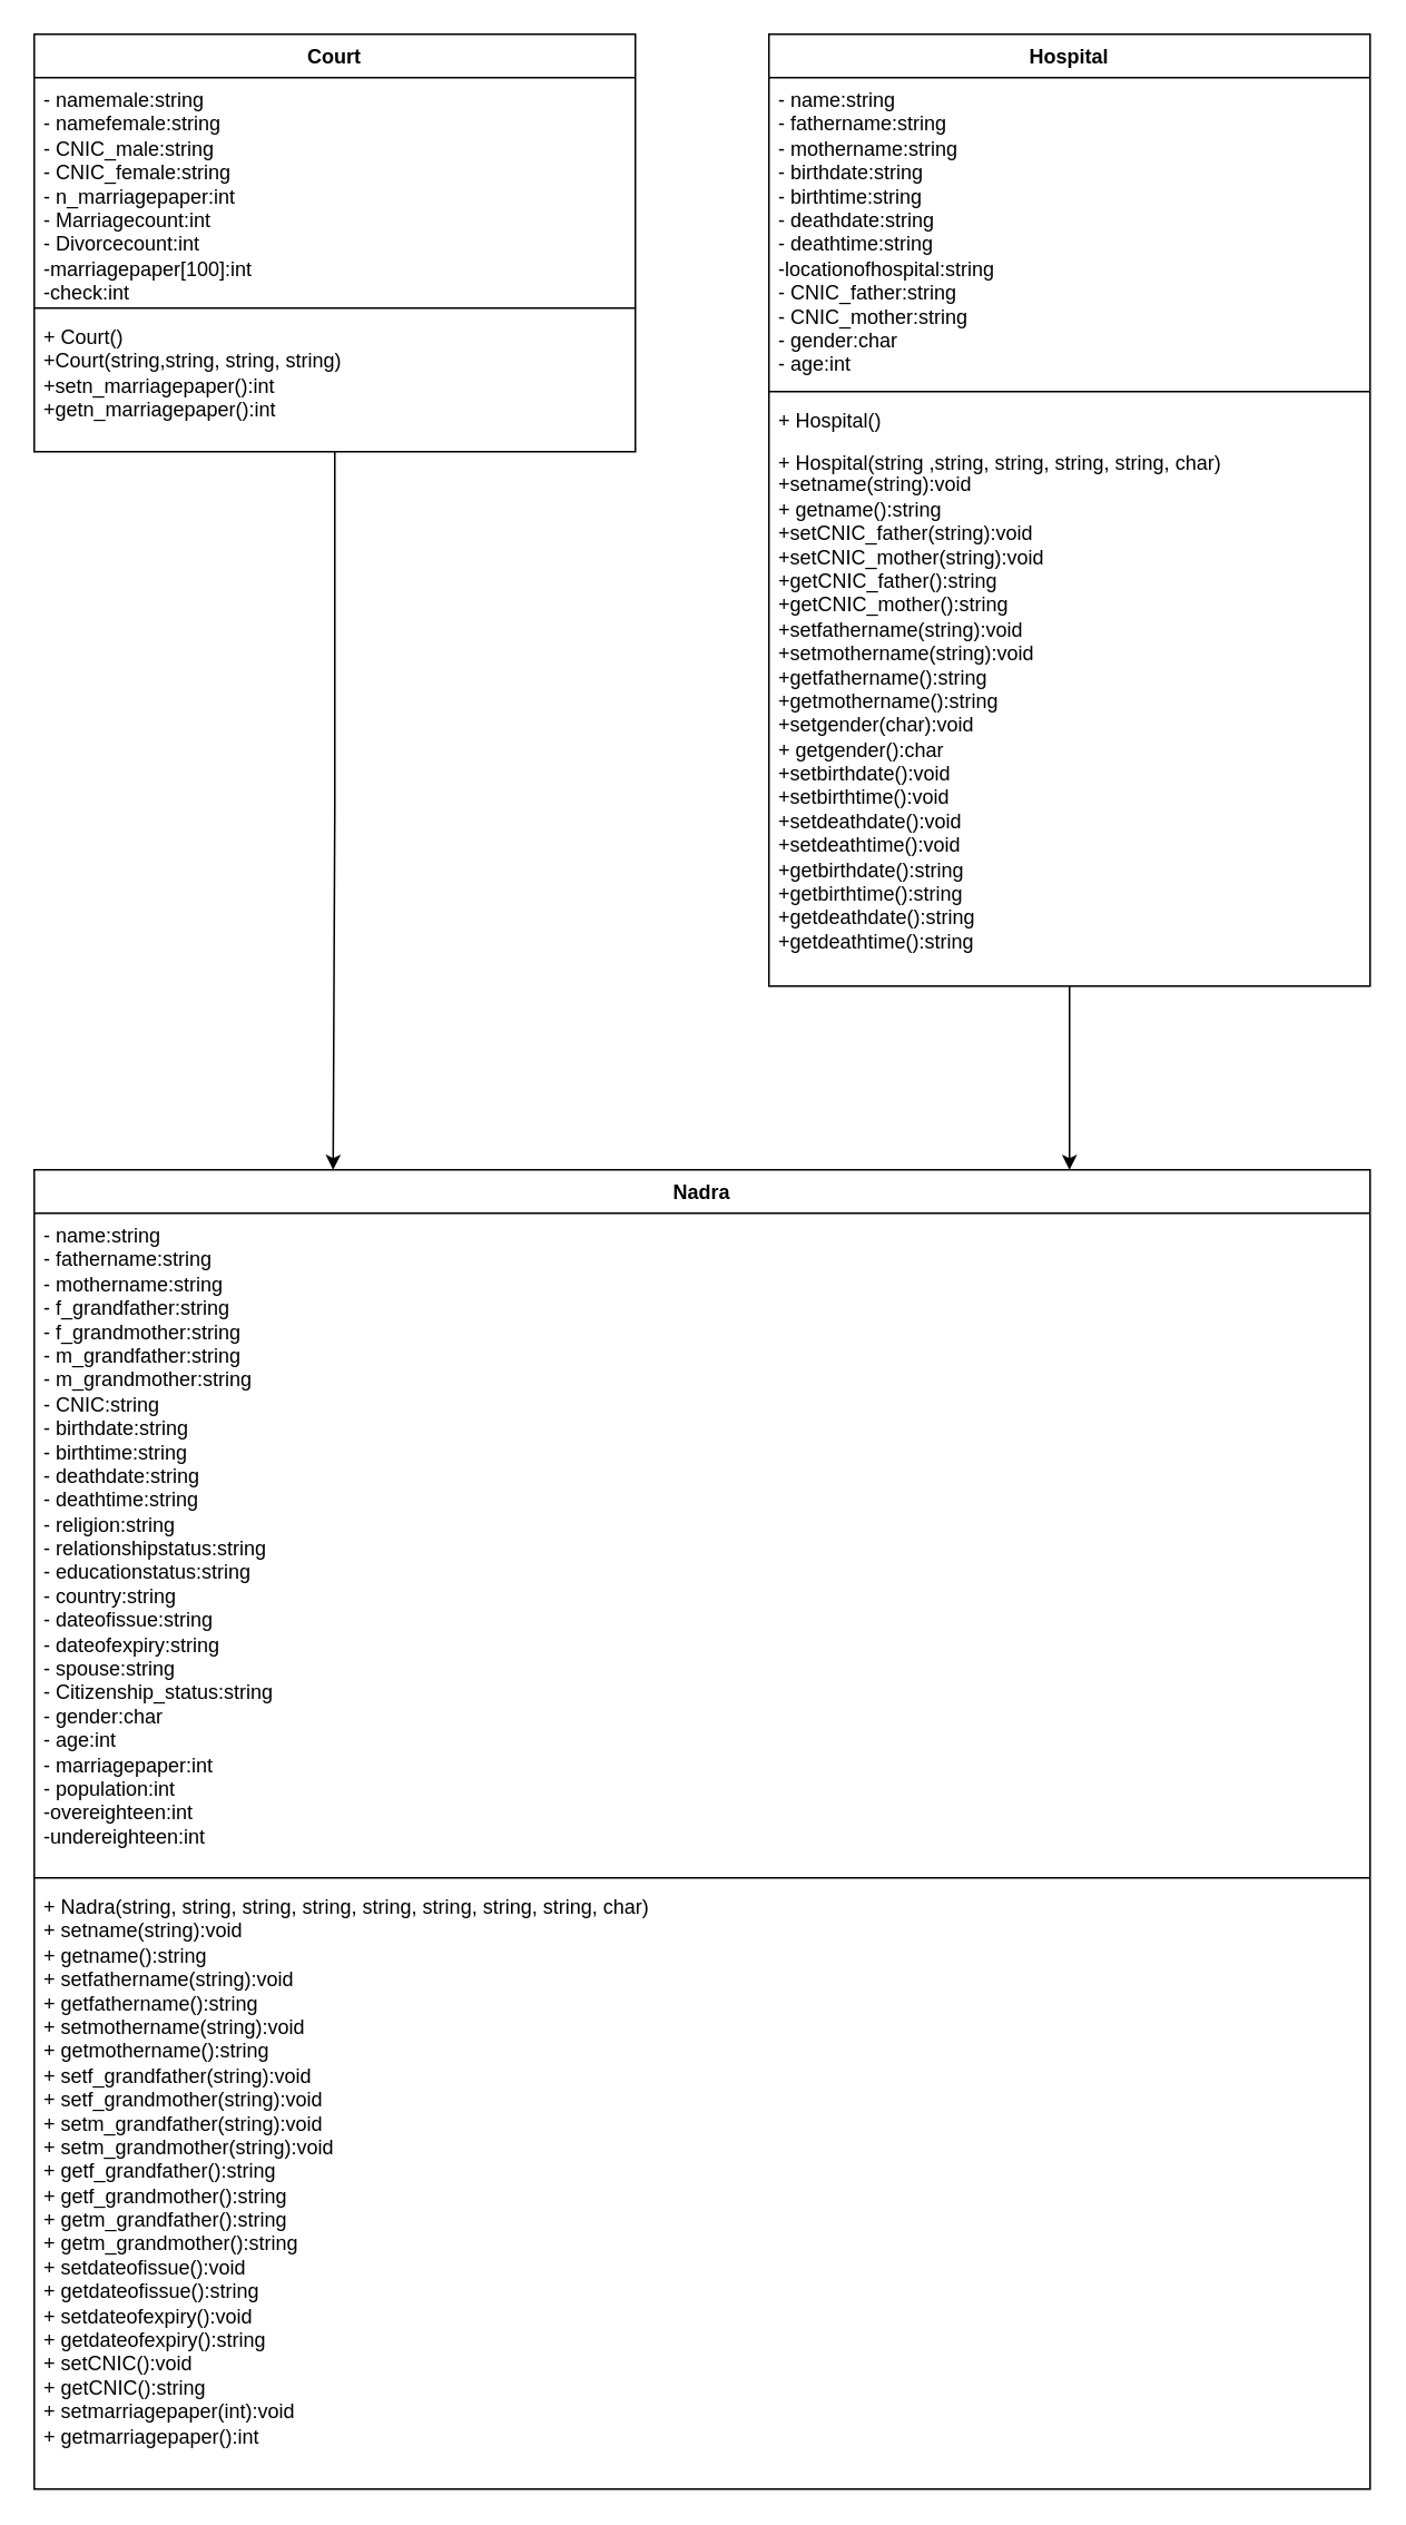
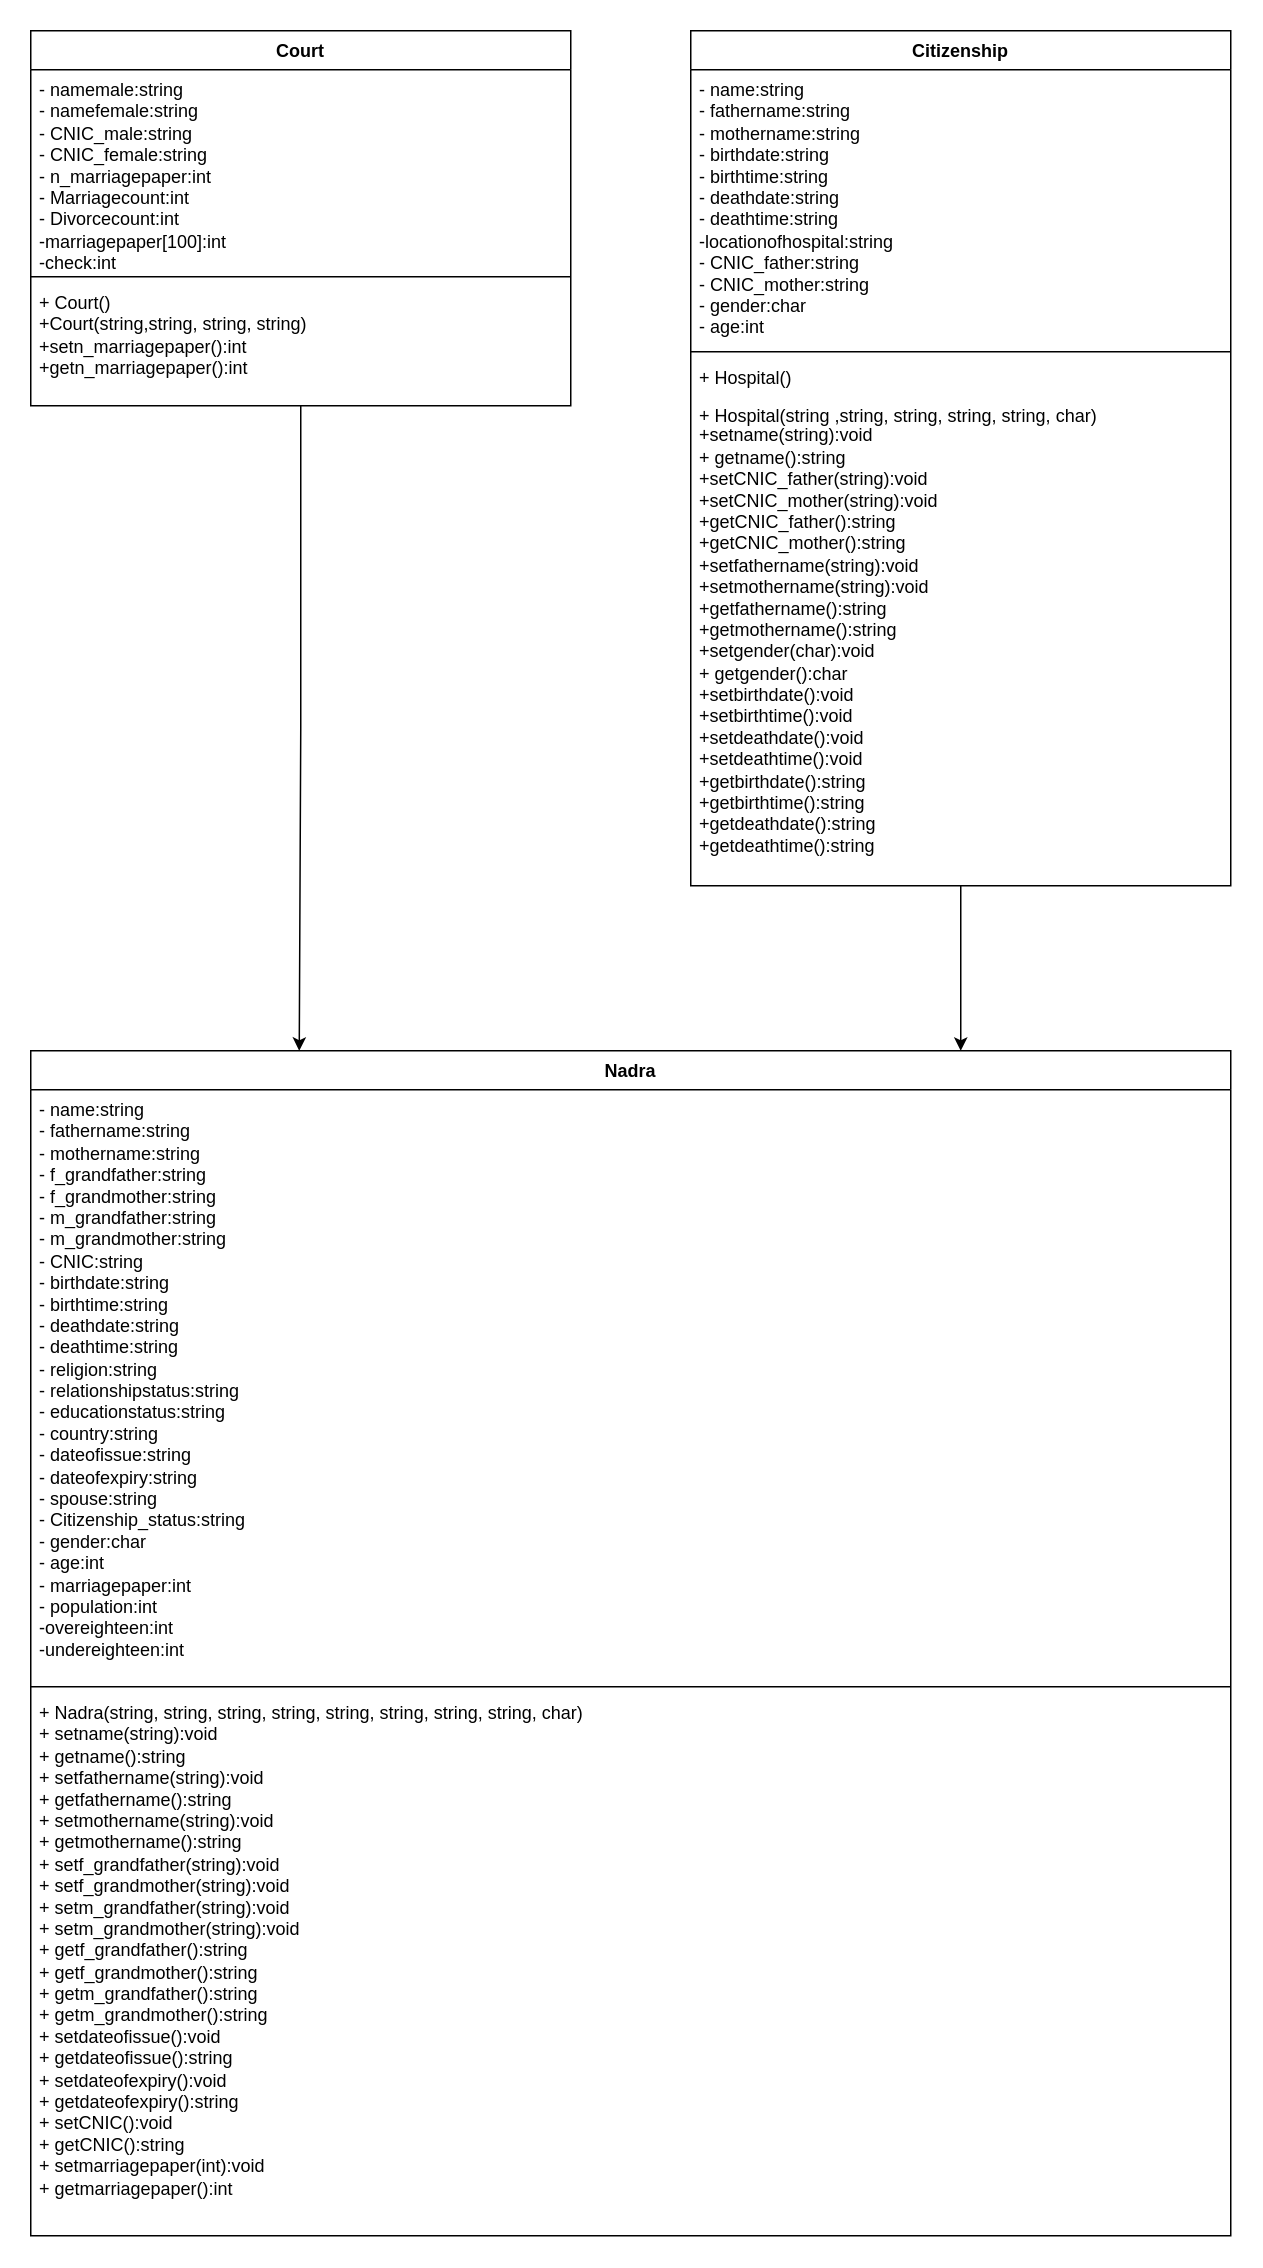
  <mxCell id="0" />
  <mxCell id="1" parent="0" />
  <mxCell id="2" value="Nadra" style="swimlane;fontStyle=1;align=center;verticalAlign=top;childLayout=stackLayout;horizontal=1;startSize=26;horizontalStack=0;resizeParent=1;resizeParentMax=0;resizeLast=0;collapsible=1;marginBottom=0;whiteSpace=wrap;html=1;" parent="1" vertex="1"><mxGeometry x="20" y="700" width="800" height="790" as="geometry"><mxRectangle x="160" y="720" width="70" height="30" as="alternateBounds" /></mxGeometry></mxCell>
  <mxCell id="3" value="&lt;div&gt;- name:string&lt;/div&gt;&lt;div&gt;- fathername:string&lt;/div&gt;&lt;div&gt;- mothername:string &lt;br&gt;&lt;/div&gt;&lt;div&gt;- f_grandfather:string&lt;/div&gt;&lt;div&gt;- f_grandmother:string&lt;/div&gt;&lt;div&gt;- m_grandfather:string&lt;/div&gt;&lt;div&gt;- m_grandmother:string&lt;/div&gt;&lt;div&gt;- CNIC:string&lt;/div&gt;&lt;div&gt;- birthdate:string&lt;/div&gt;&lt;div&gt;- birthtime:string&lt;/div&gt;&lt;div&gt;- deathdate:string&lt;/div&gt;&lt;div&gt;- deathtime:string&lt;/div&gt;&lt;div&gt;- religion:string&lt;/div&gt;&lt;div&gt;- relationshipstatus:string&lt;/div&gt;&lt;div&gt;- educationstatus:string&lt;/div&gt;&lt;div&gt;- country:string&lt;/div&gt;&lt;div&gt;- dateofissue:string&lt;/div&gt;&lt;div&gt;- dateofexpiry:string&lt;/div&gt;&lt;div&gt;- spouse:string&lt;/div&gt;&lt;div&gt;- Citizenship_status:string&lt;br&gt;&lt;/div&gt;&lt;div&gt;- gender:char&lt;/div&gt;&lt;div&gt;- age:int&lt;/div&gt;&lt;div&gt;- marriagepaper:int&lt;/div&gt;&lt;div&gt;- population:int&lt;br&gt;&lt;/div&gt;&lt;div&gt;-overeighteen:int&lt;/div&gt;&lt;div&gt;-undereighteen:int&lt;/div&gt;&lt;div&gt;&lt;br&gt;&lt;/div&gt;" style="text;strokeColor=none;fillColor=none;align=left;verticalAlign=top;spacingLeft=4;spacingRight=4;overflow=hidden;rotatable=0;points=[[0,0.5],[1,0.5]];portConstraint=eastwest;whiteSpace=wrap;html=1;" parent="2" vertex="1"><mxGeometry y="26" width="800" height="394" as="geometry" /></mxCell>
  <mxCell id="4" value="" style="line;strokeWidth=1;fillColor=none;align=left;verticalAlign=middle;spacingTop=-1;spacingLeft=3;spacingRight=3;rotatable=0;labelPosition=right;points=[];portConstraint=eastwest;strokeColor=inherit;" parent="2" vertex="1"><mxGeometry y="420" width="800" height="8" as="geometry" /></mxCell>
  <mxCell id="5" value="&lt;div&gt;+ Nadra(string, string, string, string, string, string, string, string, char)&lt;/div&gt;&lt;div&gt;+ setname(string):void&lt;/div&gt;&lt;div&gt;+ getname():string&lt;/div&gt;&lt;div&gt;+ setfathername(string):void&lt;/div&gt;&lt;div&gt;+ getfathername():string&lt;/div&gt;&lt;div&gt;+ setmothername(string):void&lt;/div&gt;&lt;div&gt;+ getmothername():string&lt;/div&gt;&lt;div&gt;+ setf_grandfather(string):void&lt;/div&gt;&lt;div&gt;+ setf_grandmother(string):void&lt;/div&gt;&lt;div&gt;+ setm_grandfather(string):void&lt;/div&gt;&lt;div&gt;+ setm_grandmother(string):void&lt;/div&gt;&lt;div&gt;+ getf_grandfather():string&lt;/div&gt;&lt;div&gt;+ getf_grandmother():string&lt;/div&gt;&lt;div&gt;+ getm_grandfather():string&lt;/div&gt;&lt;div&gt;+ getm_grandmother():string&lt;/div&gt;&lt;div&gt;+ setdateofissue():void&lt;/div&gt;&lt;div&gt;+ getdateofissue():string&lt;/div&gt;&lt;div&gt;+ setdateofexpiry():void&lt;/div&gt;&lt;div&gt;+ getdateofexpiry():string&lt;/div&gt;&lt;div&gt;+ setCNIC():void&lt;/div&gt;&lt;div&gt;+ getCNIC():string&lt;/div&gt;&lt;div&gt;+ setmarriagepaper(int):void&lt;/div&gt;&lt;div&gt;+ getmarriagepaper():int&lt;/div&gt;&lt;div&gt;&lt;br&gt;&lt;/div&gt;" style="text;strokeColor=none;fillColor=none;align=left;verticalAlign=top;spacingLeft=4;spacingRight=4;overflow=hidden;rotatable=0;points=[[0,0.5],[1,0.5]];portConstraint=eastwest;whiteSpace=wrap;html=1;" parent="2" vertex="1"><mxGeometry y="428" width="800" height="362" as="geometry" /></mxCell>
  <mxCell id="6" style="edgeStyle=orthogonalEdgeStyle;rounded=0;orthogonalLoop=1;jettySize=auto;html=1;" parent="1" source="7" edge="1"><mxGeometry relative="1" as="geometry"><mxPoint x="199" y="700" as="targetPoint" /></mxGeometry></mxCell>
  <mxCell id="7" value="Court" style="swimlane;fontStyle=1;align=center;verticalAlign=top;childLayout=stackLayout;horizontal=1;startSize=26;horizontalStack=0;resizeParent=1;resizeParentMax=0;resizeLast=0;collapsible=1;marginBottom=0;whiteSpace=wrap;html=1;" parent="1" vertex="1"><mxGeometry x="20" y="20" width="360" height="250" as="geometry"><mxRectangle x="160" y="40" width="70" height="30" as="alternateBounds" /></mxGeometry></mxCell>
  <mxCell id="8" value="&lt;div&gt;- namemale:string&lt;/div&gt;&lt;div&gt;- namefemale:string&lt;/div&gt;&lt;div&gt;- CNIC_male:string&lt;/div&gt;&lt;div&gt;- CNIC_female:string&lt;br&gt;&lt;/div&gt;&lt;div&gt;- n_marriagepaper:int&lt;/div&gt;&lt;div&gt;- Marriagecount:int&lt;/div&gt;&lt;div&gt;- Divorcecount:int&lt;/div&gt;&lt;div&gt;-marriagepaper[100]:int&lt;/div&gt;&lt;div&gt;-check:int&lt;/div&gt;&lt;p style=&quot;line-height: 100%; margin-bottom: 0in&quot;&gt;&lt;br&gt;&lt;br&gt;&lt;/p&gt;&lt;br&gt;&lt;br&gt;&lt;style class=&quot;native-dark-class-modified&quot; type=&quot;text/css&quot;&gt;p { line-height: 115%; margin-bottom: 0.1in; background: transparent }&lt;/style&gt;" style="text;strokeColor=none;fillColor=none;align=left;verticalAlign=top;spacingLeft=4;spacingRight=4;overflow=hidden;rotatable=0;points=[[0,0.5],[1,0.5]];portConstraint=eastwest;whiteSpace=wrap;html=1;" parent="7" vertex="1"><mxGeometry y="26" width="360" height="134" as="geometry" /></mxCell>
  <mxCell id="9" value="" style="line;strokeWidth=1;fillColor=none;align=left;verticalAlign=middle;spacingTop=-1;spacingLeft=3;spacingRight=3;rotatable=0;labelPosition=right;points=[];portConstraint=eastwest;strokeColor=inherit;" parent="7" vertex="1"><mxGeometry y="160" width="360" height="8" as="geometry" /></mxCell>
  <mxCell id="10" value="&lt;div&gt;+ Court()&lt;/div&gt;&lt;div&gt;+Court(string,string, string, string)&lt;/div&gt;&lt;div&gt;+setn_marriagepaper():int&lt;/div&gt;&lt;div&gt;+getn_marriagepaper():int&lt;/div&gt;&lt;p style=&quot;line-height: 100%; margin-bottom: 0in&quot;&gt;&lt;br&gt;&lt;br&gt;&lt;br&gt;&lt;/p&gt;&lt;br&gt;&lt;br&gt;&lt;style class=&quot;native-dark-class-modified&quot; type=&quot;text/css&quot;&gt;p { line-height: 115%; margin-bottom: 0.1in; background: transparent }&lt;/style&gt;" style="text;strokeColor=none;fillColor=none;align=left;verticalAlign=top;spacingLeft=4;spacingRight=4;overflow=hidden;rotatable=0;points=[[0,0.5],[1,0.5]];portConstraint=eastwest;whiteSpace=wrap;html=1;" parent="7" vertex="1"><mxGeometry y="168" width="360" height="82" as="geometry" /></mxCell>
  <mxCell id="11" style="edgeStyle=orthogonalEdgeStyle;rounded=0;orthogonalLoop=1;jettySize=auto;html=1;" parent="1" source="12" edge="1"><mxGeometry relative="1" as="geometry"><mxPoint x="640" y="700" as="targetPoint" /></mxGeometry></mxCell>
- <mxCell id="12" value="Hospital" style="swimlane;fontStyle=1;align=center;verticalAlign=top;childLayout=stackLayout;horizontal=1;startSize=26;horizontalStack=0;resizeParent=1;resizeParentMax=0;resizeLast=0;collapsible=1;marginBottom=0;whiteSpace=wrap;html=1;" parent="1" vertex="1"><mxGeometry x="460" y="20" width="360" height="570" as="geometry"><mxRectangle x="600" y="40" width="90" height="30" as="alternateBounds" /></mxGeometry></mxCell>
+ <mxCell id="12" value="Citizenship" style="swimlane;fontStyle=1;align=center;verticalAlign=top;childLayout=stackLayout;horizontal=1;startSize=26;horizontalStack=0;resizeParent=1;resizeParentMax=0;resizeLast=0;collapsible=1;marginBottom=0;whiteSpace=wrap;html=1;" parent="1" vertex="1"><mxGeometry x="460" y="20" width="360" height="570" as="geometry"><mxRectangle x="600" y="40" width="90" height="30" as="alternateBounds" /></mxGeometry></mxCell>
  <mxCell id="13" value="&lt;div&gt;- name:string&lt;/div&gt;&lt;div&gt;- fathername:string&lt;/div&gt;&lt;div&gt;- mothername:string&lt;/div&gt;&lt;div&gt;- birthdate:string&lt;/div&gt;&lt;div&gt;- birthtime:string&lt;/div&gt;&lt;div&gt;- deathdate:string&lt;/div&gt;&lt;div&gt;- deathtime:string&lt;/div&gt;&lt;div&gt;-locationofhospital:string&lt;/div&gt;&lt;div&gt;- CNIC_father:string&lt;/div&gt;&lt;div&gt;- CNIC_mother:string&lt;/div&gt;&lt;div&gt;- gender:char&lt;/div&gt;- age:int&lt;br&gt;&lt;p style=&quot;line-height: 100%; margin-bottom: 0in&quot;&gt;&lt;br&gt;&lt;br&gt;&lt;br&gt;&lt;/p&gt;&lt;br&gt;&lt;br&gt;&lt;style class=&quot;native-dark-class-modified&quot; type=&quot;text/css&quot;&gt;p { line-height: 115%; margin-bottom: 0.1in; background: transparent }&lt;/style&gt;" style="text;strokeColor=none;fillColor=none;align=left;verticalAlign=top;spacingLeft=4;spacingRight=4;overflow=hidden;rotatable=0;points=[[0,0.5],[1,0.5]];portConstraint=eastwest;whiteSpace=wrap;html=1;" parent="12" vertex="1"><mxGeometry y="26" width="360" height="184" as="geometry" /></mxCell>
  <mxCell id="14" value="" style="line;strokeWidth=1;fillColor=none;align=left;verticalAlign=middle;spacingTop=-1;spacingLeft=3;spacingRight=3;rotatable=0;labelPosition=right;points=[];portConstraint=eastwest;strokeColor=inherit;" parent="12" vertex="1"><mxGeometry y="210" width="360" height="8" as="geometry" /></mxCell>
  <mxCell id="15" value="+ Hospital()&lt;br&gt;&lt;p style=&quot;line-height: 100%; margin-bottom: 0in&quot;&gt;+ Hospital(string ,string, string, string, string, char)&lt;/p&gt;&lt;div&gt;+setname(string):void&lt;/div&gt;&lt;div&gt;+ getname():string&lt;/div&gt;&lt;div&gt;+setCNIC_father(string):void&lt;/div&gt;&lt;div&gt;+setCNIC_mother(string):void&lt;/div&gt;&lt;div&gt;+getCNIC_father():string&lt;/div&gt;&lt;div&gt;+getCNIC_mother():string&lt;/div&gt;&lt;div&gt;+setfathername(string):void&lt;/div&gt;&lt;div&gt;+setmothername(string):void&lt;/div&gt;&lt;div&gt;+getfathername():string&lt;/div&gt;&lt;div&gt;+getmothername():string&lt;/div&gt;&lt;div&gt;+setgender(char):void&lt;/div&gt;&lt;div&gt;+ getgender():char&lt;/div&gt;&lt;div&gt;+setbirthdate():void&lt;/div&gt;&lt;div&gt;+setbirthtime():void&lt;/div&gt;&lt;div&gt;+setdeathdate():void&lt;/div&gt;&lt;div&gt;+setdeathtime():void&lt;/div&gt;&lt;div&gt;+getbirthdate():string&lt;/div&gt;&lt;div&gt;+getbirthtime():string&lt;/div&gt;&lt;div&gt;+getdeathdate():string&lt;/div&gt;&lt;div&gt;+getdeathtime():string&lt;/div&gt;&lt;p style=&quot;line-height: 100%; margin-bottom: 0in&quot;&gt;&lt;br&gt;&lt;br&gt;&lt;br&gt;&lt;/p&gt;&lt;br&gt;&lt;br&gt;&lt;style class=&quot;native-dark-class-modified&quot; type=&quot;text/css&quot;&gt;p { line-height: 115%; margin-bottom: 0.1in; background: transparent }&lt;/style&gt;" style="text;strokeColor=none;fillColor=none;align=left;verticalAlign=top;spacingLeft=4;spacingRight=4;overflow=hidden;rotatable=0;points=[[0,0.5],[1,0.5]];portConstraint=eastwest;whiteSpace=wrap;html=1;" parent="12" vertex="1"><mxGeometry y="218" width="360" height="352" as="geometry" /></mxCell>
